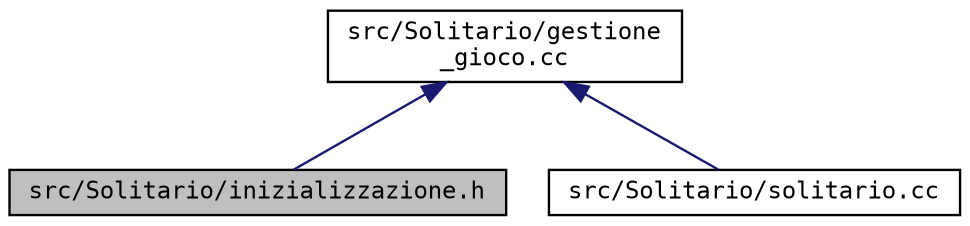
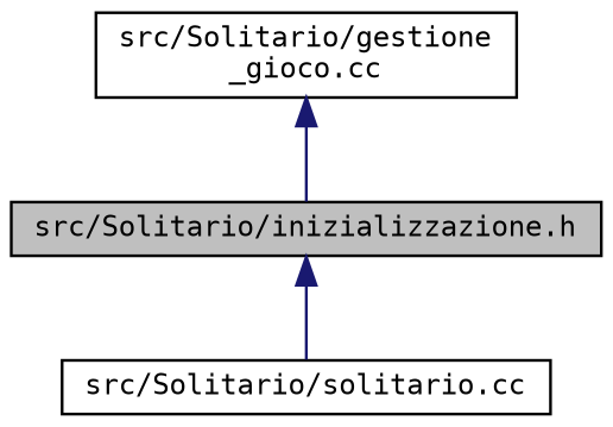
  digraph {
    fontname="DejaVu Sans Mono"
    node [color=black fillcolor=white fontname="DejaVu Sans Mono" fontsize=10 shape=record style=filled]
    edge [color=midnightblue dir=back fontname="DejaVu Sans Mono" fontsize=10 labelfontname=Helvetica labelfontsize=10 style=solid]
    n1 [fillcolor=grey75 fontcolor=black height=0.2 label="src/Solitario/inizializzazione.h" width=0.4]
    n2 [height=0.2 label="src/Solitario/solitario.cc" width=0.4]
    n3 [height=0.2 label="src/Solitario/gestione\l_gioco.cc" width=0.4]
-   n3 -> n2
+   n1 -> n2
    n3 -> n1
  }
